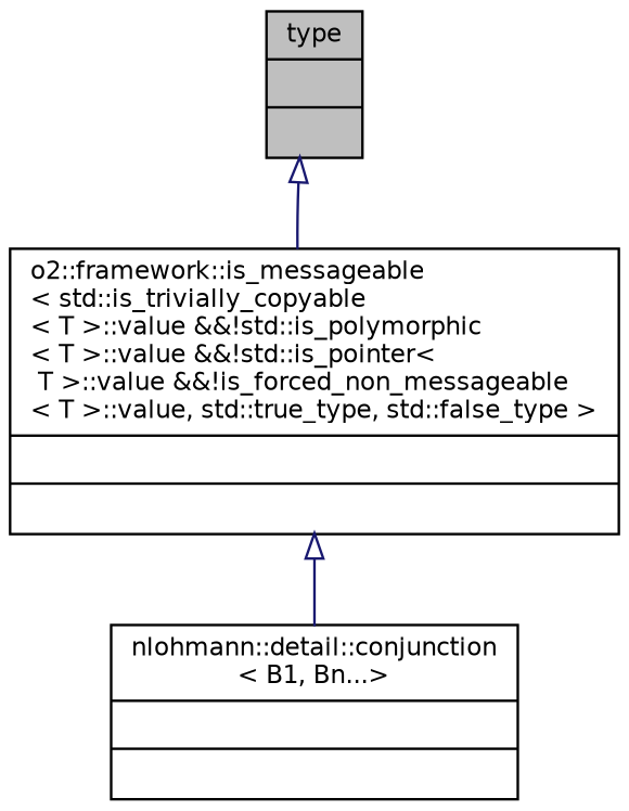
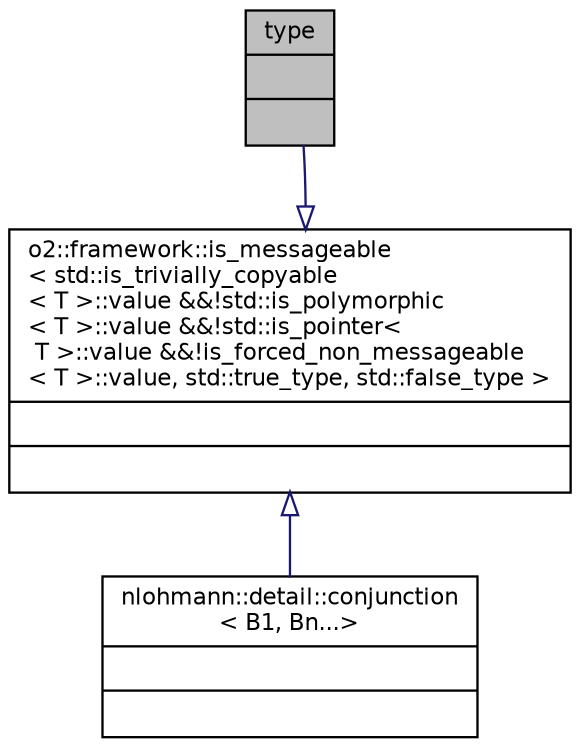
  digraph {
    node [color=black fontname=Helvetica fontsize=10 shape=record]
    edge [arrowtail=onormal color=midnightblue dir=back fontname=Helvetica fontsize=10 labelfontname=Helvetica labelfontsize=10 style=solid]
    n1 [fillcolor=grey75 fontcolor=black height=0.2 label="{type\n||}" style=filled width=0.4]
    n2 [height=0.2 label="{o2::framework::is_messageable\l\< std::is_trivially_copyable\l\< T \>::value &&!std::is_polymorphic\l\< T \>::value &&!std::is_pointer\<\l T \>::value &&!is_forced_non_messageable\l\< T \>::value, std::true_type, std::false_type \>\n||}" width=0.4]
    n3 [height=0.2 label="{nlohmann::detail::conjunction\l\< B1, Bn...\>\n||}" width=0.4]
-   n1 -> n2
+   n2 -> n1
    n2 -> n3
  }
